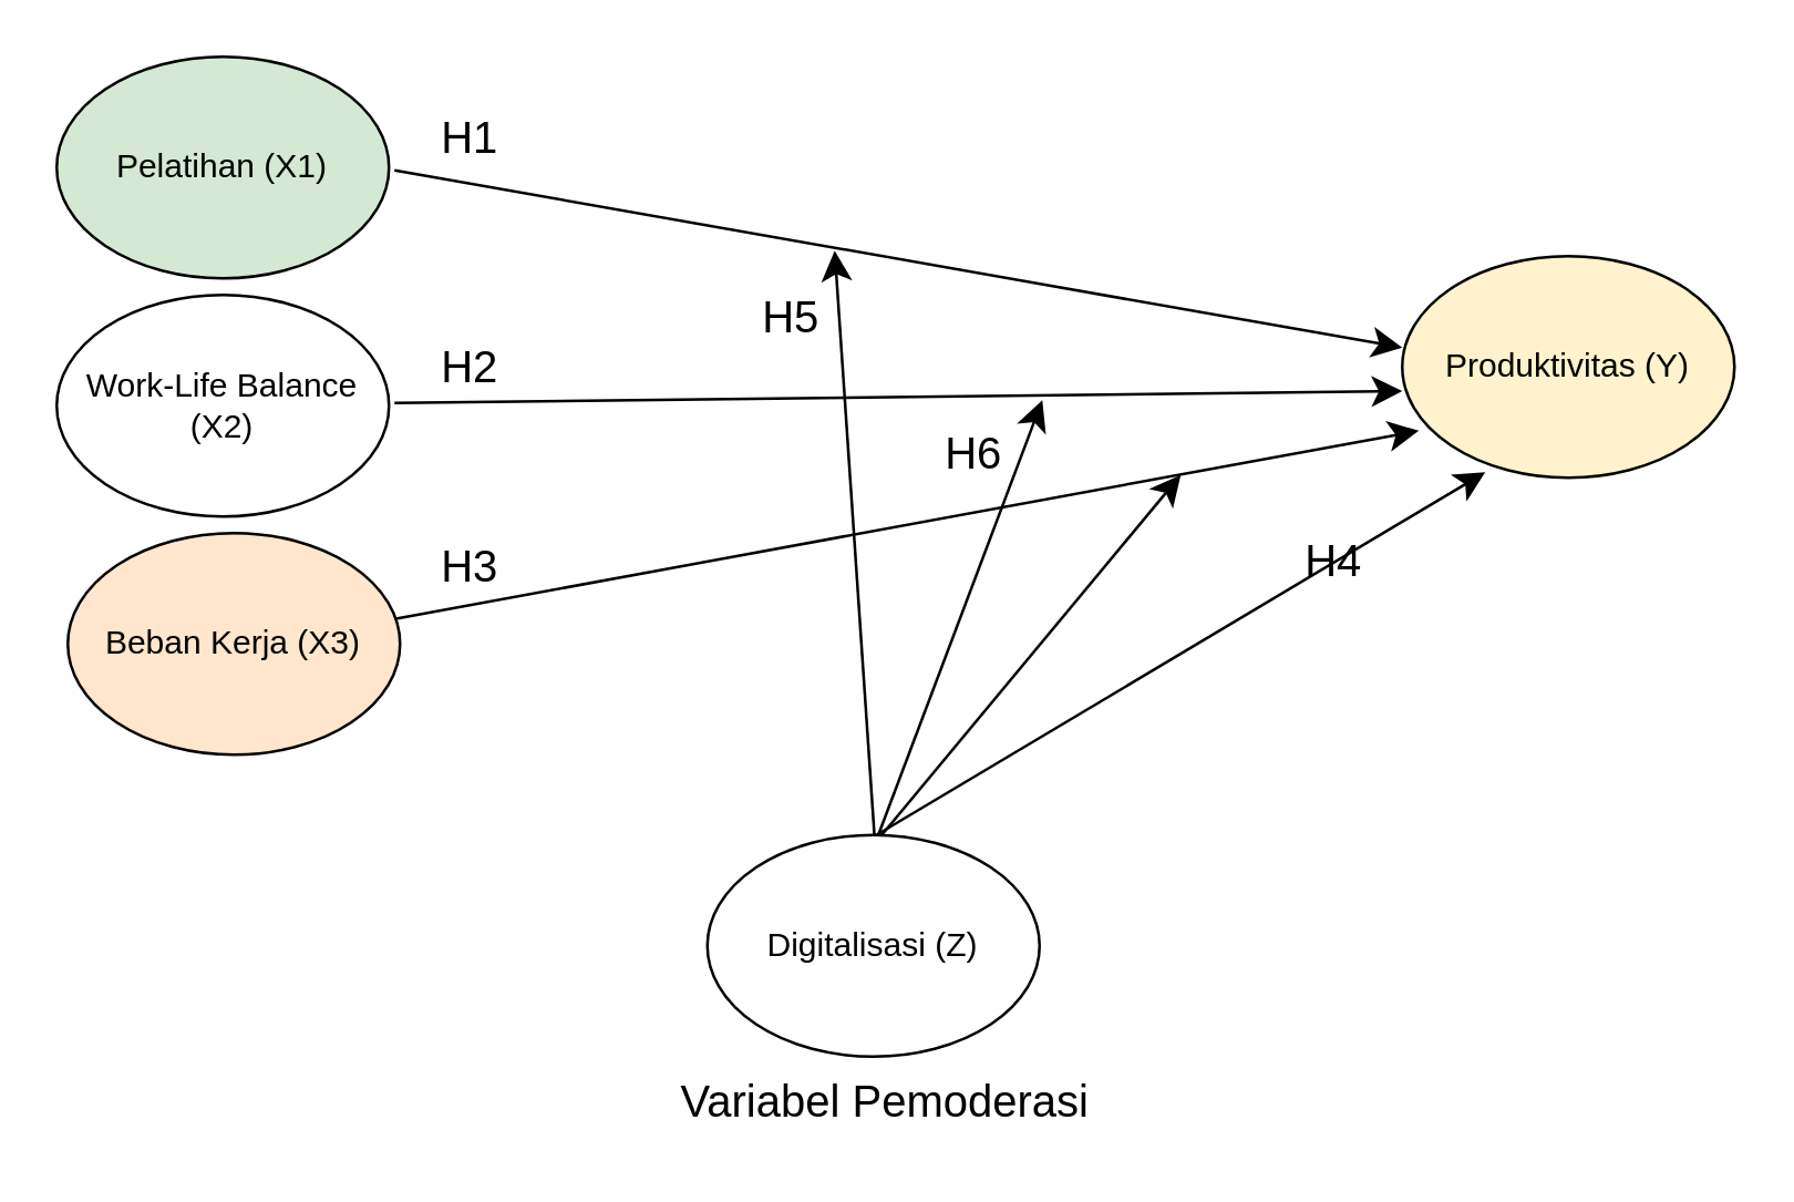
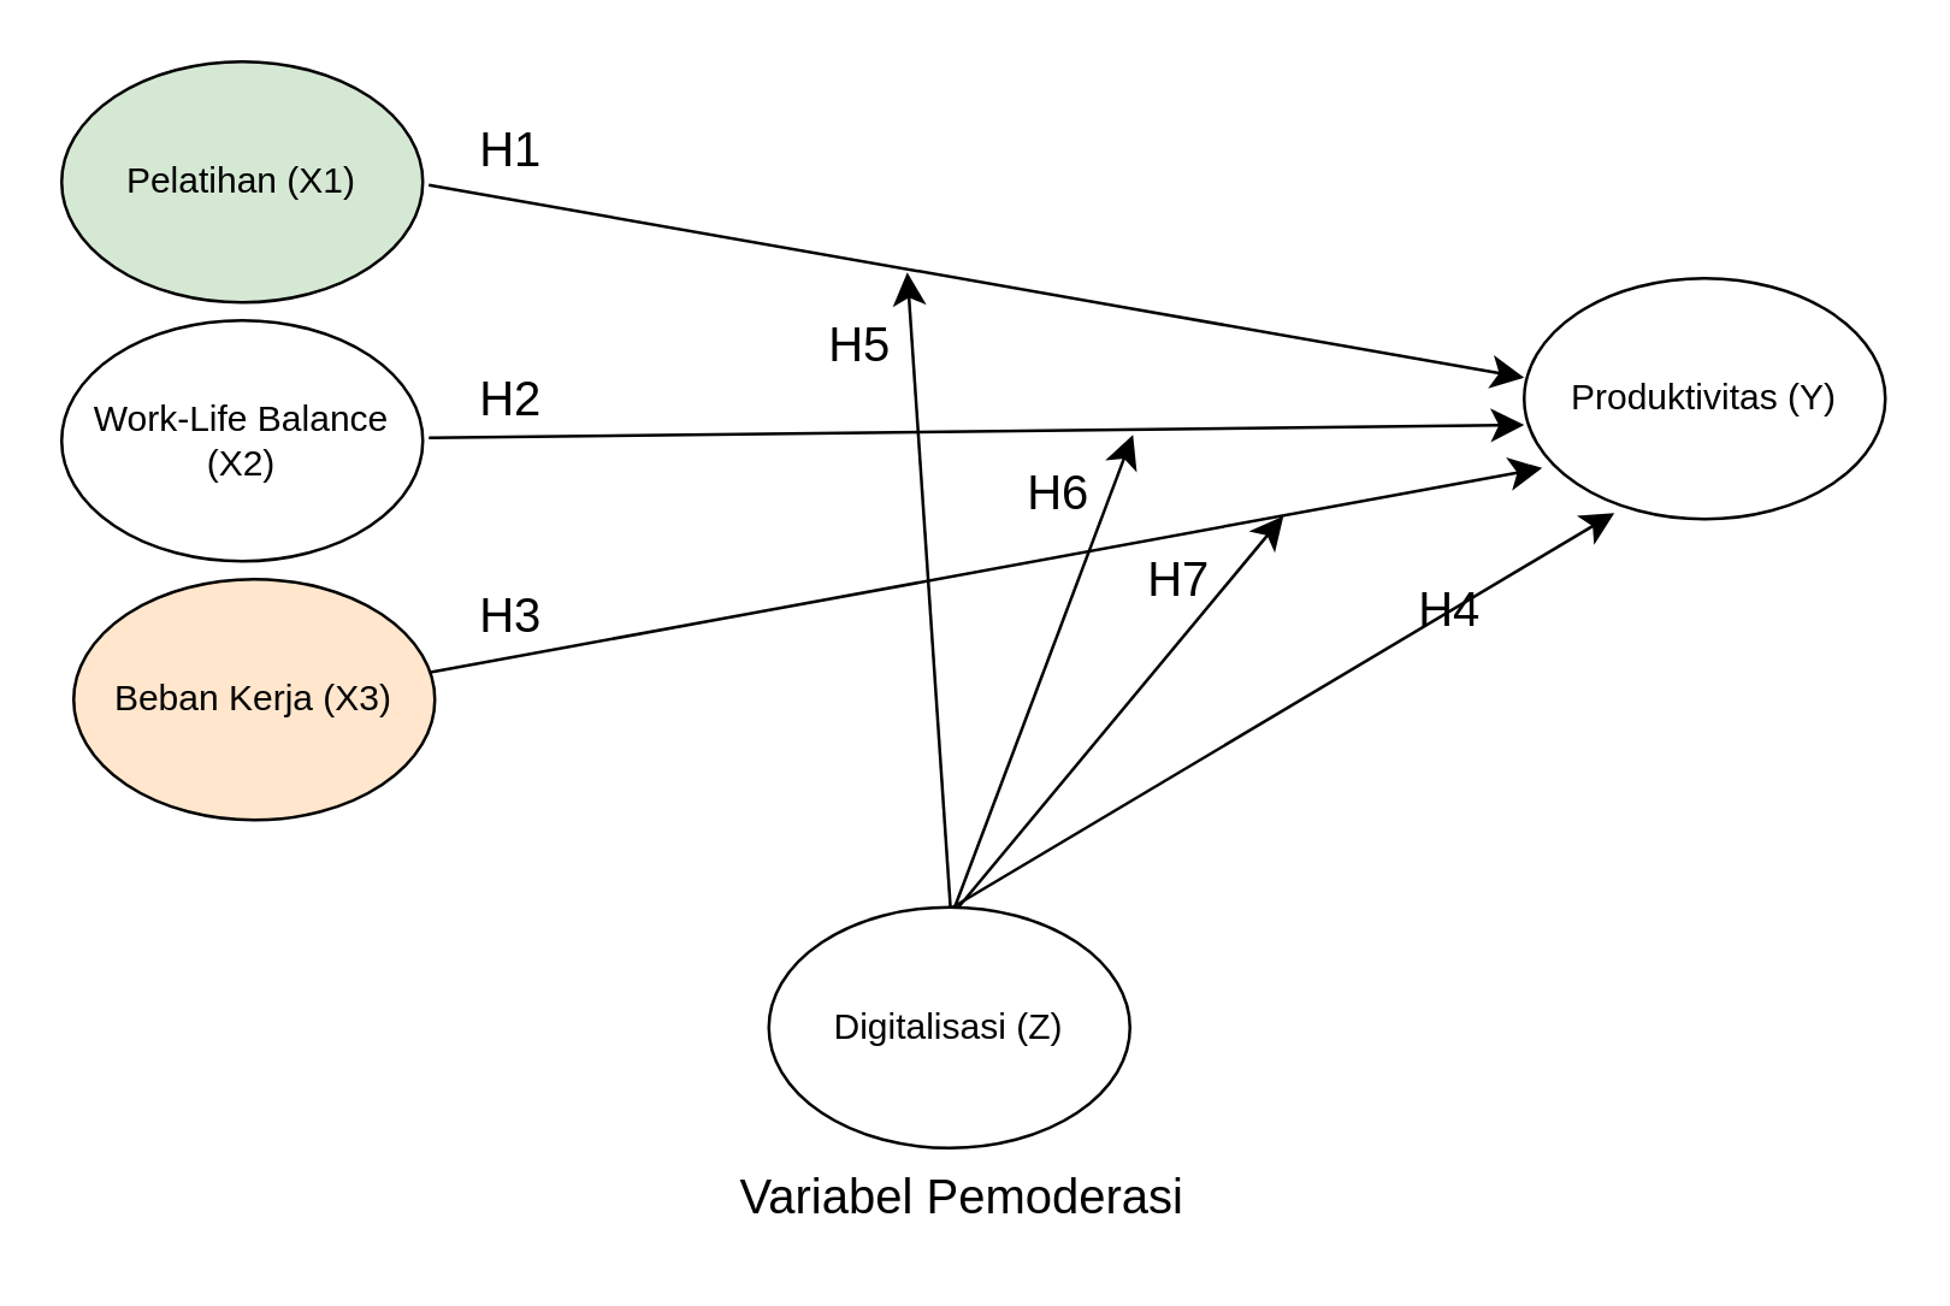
  <mxCell id="0" />
  <mxCell id="1" parent="0" />
  <mxCell id="2" value="Variabel Pemoderasi" style="text;html=1;align=center;verticalAlign=middle;resizable=0;points=[];autosize=1;strokeColor=none;fillColor=none;fontSize=16;" vertex="1" parent="1"><mxGeometry x="236" y="381" width="165" height="31" as="geometry" /></mxCell>
  <mxCell id="3" value="" style="endArrow=classic;html=1;rounded=0;fontSize=12;startSize=8;endSize=8;curved=1;exitX=1;exitY=0.5;exitDx=0;exitDy=0;entryX=0.05;entryY=0.788;entryDx=0;entryDy=0;entryPerimeter=0;" edge="1" parent="1" target="21"><mxGeometry width="50" height="50" relative="1" as="geometry"><mxPoint x="142" y="223" as="sourcePoint" /><mxPoint x="506" y="155" as="targetPoint" /></mxGeometry></mxCell>
  <mxCell id="4" value="" style="endArrow=classic;html=1;rounded=0;fontSize=12;startSize=8;endSize=8;curved=1;exitX=1;exitY=0.5;exitDx=0;exitDy=0;" edge="1" parent="1"><mxGeometry width="50" height="50" relative="1" as="geometry"><mxPoint x="142" y="145" as="sourcePoint" /><mxPoint x="506" y="140.708" as="targetPoint" /></mxGeometry></mxCell>
  <mxCell id="5" value="" style="endArrow=classic;html=1;rounded=0;fontSize=12;startSize=8;endSize=8;curved=1;exitX=1;exitY=0.5;exitDx=0;exitDy=0;entryX=0;entryY=0.25;entryDx=0;entryDy=0;" edge="1" parent="1"><mxGeometry width="50" height="50" relative="1" as="geometry"><mxPoint x="142" y="61" as="sourcePoint" /><mxPoint x="506" y="125" as="targetPoint" /></mxGeometry></mxCell>
  <mxCell id="6" value="" style="endArrow=classic;html=1;rounded=0;fontSize=12;startSize=8;endSize=8;curved=1;entryX=0.25;entryY=1;entryDx=0;entryDy=0;exitX=0.47;exitY=0.017;exitDx=0;exitDy=0;exitPerimeter=0;" edge="1" parent="1"><mxGeometry width="50" height="50" relative="1" as="geometry"><mxPoint x="314.4" y="302.02" as="sourcePoint" /><mxPoint x="536" y="170" as="targetPoint" /></mxGeometry></mxCell>
  <mxCell id="7" value="" style="endArrow=classic;html=1;rounded=0;fontSize=12;startSize=8;endSize=8;curved=1;exitX=0.5;exitY=0;exitDx=0;exitDy=0;" edge="1" parent="1"><mxGeometry width="50" height="50" relative="1" as="geometry"><mxPoint x="318" y="301" as="sourcePoint" /><mxPoint x="426" y="171" as="targetPoint" /></mxGeometry></mxCell>
  <mxCell id="8" value="" style="endArrow=classic;html=1;rounded=0;fontSize=12;startSize=8;endSize=8;curved=1;entryX=0;entryY=0.75;entryDx=0;entryDy=0;" edge="1" parent="1"><mxGeometry width="50" height="50" relative="1" as="geometry"><mxPoint x="316" y="303" as="sourcePoint" /><mxPoint x="376" y="144" as="targetPoint" /></mxGeometry></mxCell>
  <mxCell id="9" value="" style="endArrow=classic;html=1;rounded=0;fontSize=12;startSize=8;endSize=8;curved=1;entryX=0;entryY=0.75;entryDx=0;entryDy=0;exitX=0.48;exitY=0.064;exitDx=0;exitDy=0;exitPerimeter=0;" edge="1" parent="1"><mxGeometry width="50" height="50" relative="1" as="geometry"><mxPoint x="315.6" y="304.84" as="sourcePoint" /><mxPoint x="301" y="90" as="targetPoint" /></mxGeometry></mxCell>
  <mxCell id="10" value="H1" style="text;html=1;align=center;verticalAlign=middle;resizable=0;points=[];autosize=1;strokeColor=none;fillColor=none;fontSize=16;" vertex="1" parent="1"><mxGeometry x="149.5" y="33" width="38" height="31" as="geometry" /></mxCell>
  <mxCell id="11" value="H2" style="text;html=1;align=center;verticalAlign=middle;resizable=0;points=[];autosize=1;strokeColor=none;fillColor=none;fontSize=16;" vertex="1" parent="1"><mxGeometry x="149.5" y="116.5" width="38" height="31" as="geometry" /></mxCell>
  <mxCell id="12" value="H3" style="text;html=1;align=center;verticalAlign=middle;resizable=0;points=[];autosize=1;strokeColor=none;fillColor=none;fontSize=16;" vertex="1" parent="1"><mxGeometry x="149.5" y="188" width="38" height="31" as="geometry" /></mxCell>
  <mxCell id="13" value="H4" style="text;html=1;align=center;verticalAlign=middle;resizable=0;points=[];autosize=1;strokeColor=none;fillColor=none;fontSize=16;" vertex="1" parent="1"><mxGeometry x="462" y="186" width="38" height="31" as="geometry" /></mxCell>
  <mxCell id="14" value="H5" style="text;html=1;align=center;verticalAlign=middle;resizable=0;points=[];autosize=1;strokeColor=none;fillColor=none;fontSize=16;" vertex="1" parent="1"><mxGeometry x="266" y="98" width="38" height="31" as="geometry" /></mxCell>
  <mxCell id="15" value="H6" style="text;html=1;align=center;verticalAlign=middle;resizable=0;points=[];autosize=1;strokeColor=none;fillColor=none;fontSize=16;" vertex="1" parent="1"><mxGeometry x="332" y="147.5" width="38" height="31" as="geometry" /></mxCell>
+ <mxCell id="16" value="H7" style="text;html=1;align=center;verticalAlign=middle;resizable=0;points=[];autosize=1;strokeColor=none;fillColor=none;fontSize=16;" vertex="1" parent="1"><mxGeometry x="372" y="176.5" width="38" height="31" as="geometry" /></mxCell>
  <mxCell id="17" value="Pelatihan (X1)" style="ellipse;whiteSpace=wrap;html=1;fillColor=#d5e8d4;" vertex="1" parent="1"><mxGeometry x="20" y="20" width="120" height="80" as="geometry" /></mxCell>
  <mxCell id="18" value="Work-Life Balance (X2)" style="ellipse;whiteSpace=wrap;html=1;" vertex="1" parent="1"><mxGeometry x="20" y="106" width="120" height="80" as="geometry" /></mxCell>
  <mxCell id="19" value="Beban Kerja (X3)" style="ellipse;whiteSpace=wrap;html=1;fillColor=#ffe6cc;" vertex="1" parent="1"><mxGeometry x="24" y="192" width="120" height="80" as="geometry" /></mxCell>
  <mxCell id="20" value="Digitalisasi (Z)" style="ellipse;whiteSpace=wrap;html=1;" vertex="1" parent="1"><mxGeometry x="255" y="301" width="120" height="80" as="geometry" /></mxCell>
- <mxCell id="21" value="Produktivitas (Y)" style="ellipse;whiteSpace=wrap;html=1;fillColor=#fff2cc;" vertex="1" parent="1"><mxGeometry x="506" y="92" width="120" height="80" as="geometry" /></mxCell>
+ <mxCell id="21" value="Produktivitas (Y)" style="ellipse;whiteSpace=wrap;html=1;" vertex="1" parent="1"><mxGeometry x="506" y="92" width="120" height="80" as="geometry" /></mxCell>
